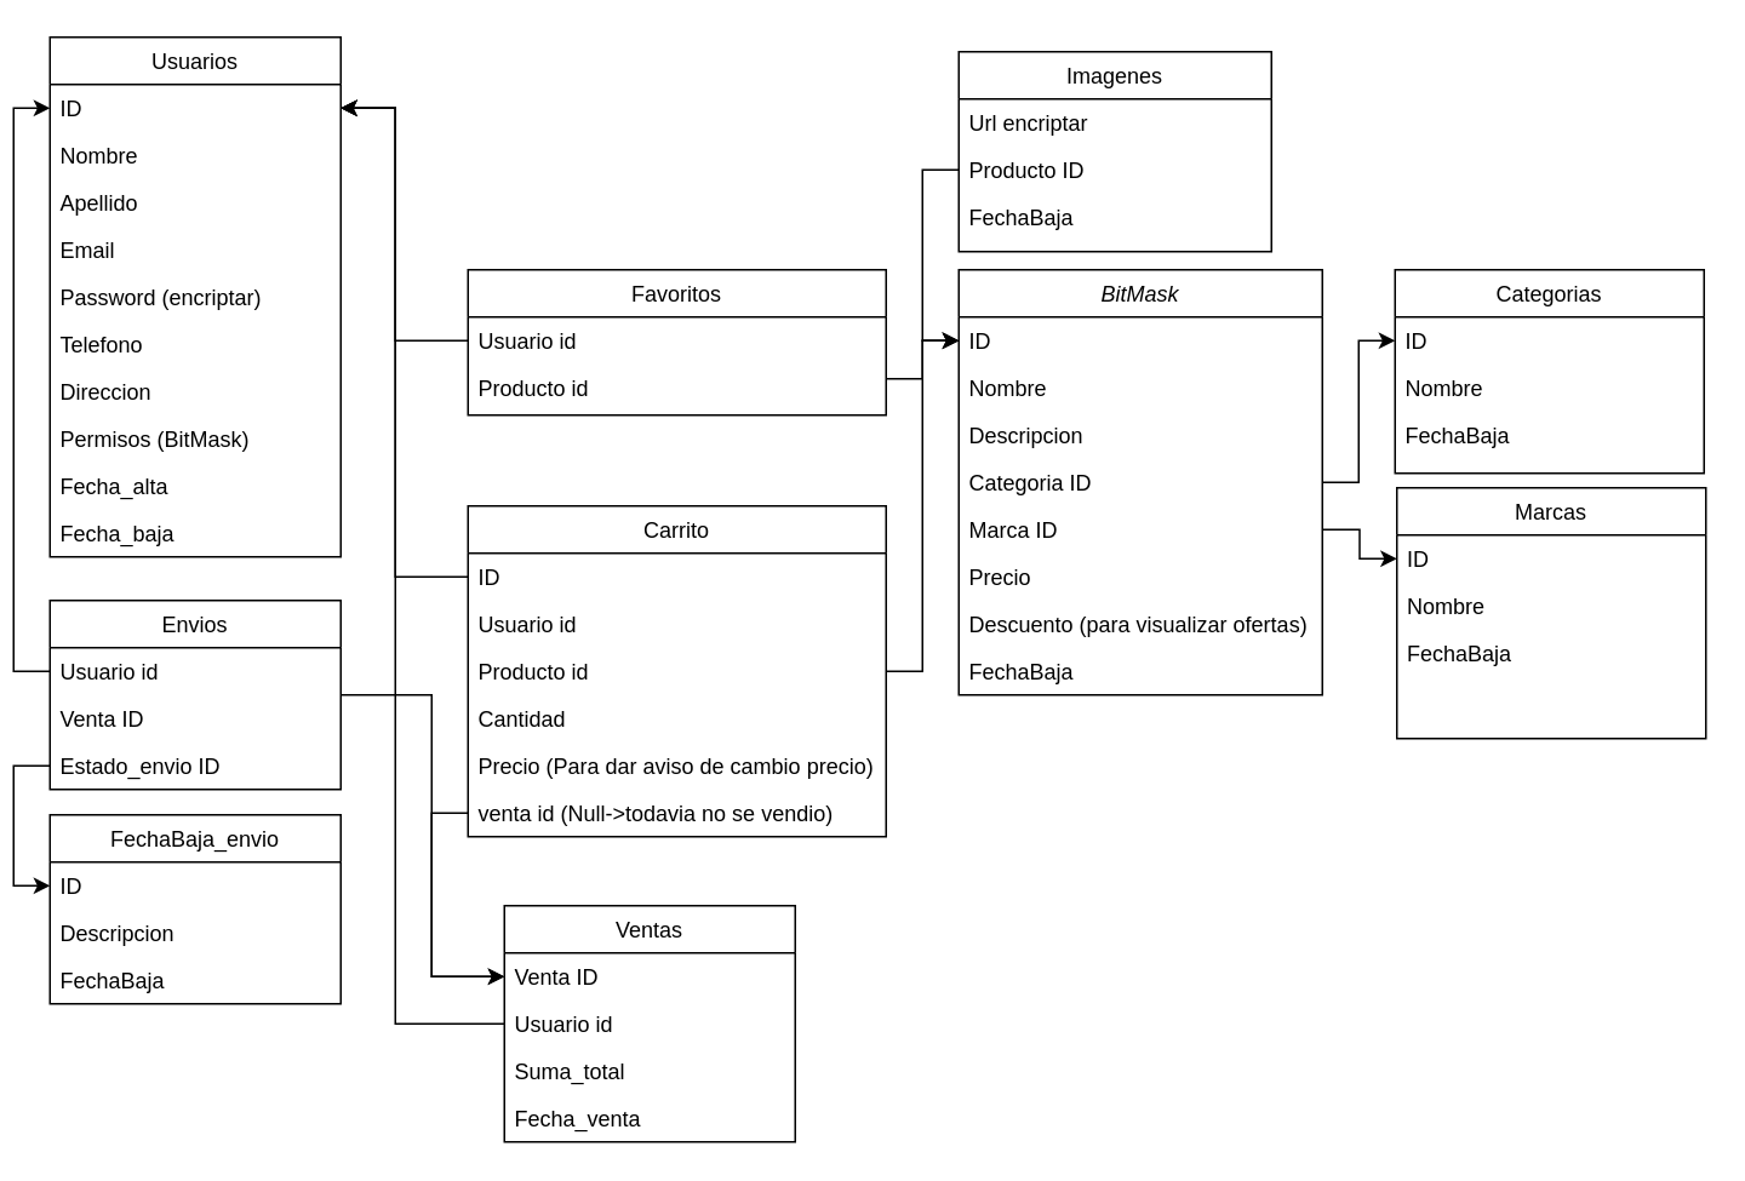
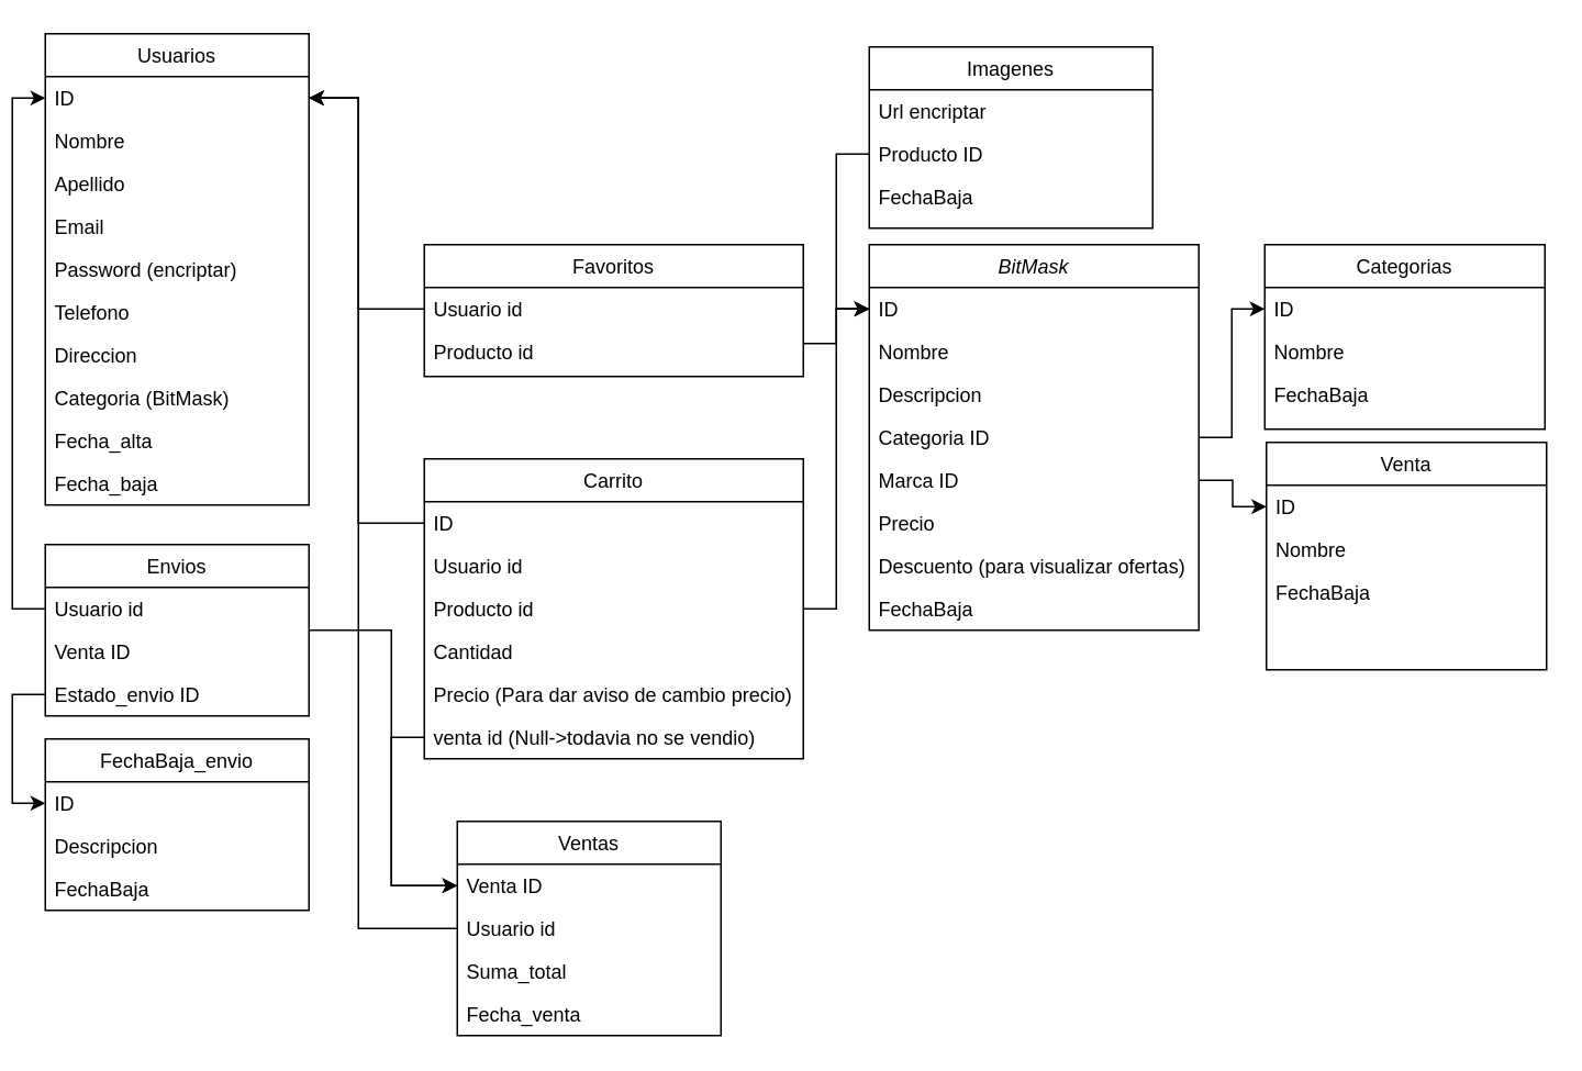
  <mxCell id="0" />
  <mxCell id="1" parent="0" />
  <mxCell id="2" value="BitMask" style="swimlane;fontStyle=2;align=center;verticalAlign=top;childLayout=stackLayout;horizontal=1;startSize=26;horizontalStack=0;resizeParent=1;resizeLast=0;collapsible=1;marginBottom=0;rounded=0;shadow=0;strokeWidth=1;" vertex="1" parent="1"><mxGeometry x="520" y="148" width="200" height="234" as="geometry"><mxRectangle x="230" y="140" width="160" height="26" as="alternateBounds" /></mxGeometry></mxCell>
  <mxCell id="3" value="ID" style="text;align=left;verticalAlign=top;spacingLeft=4;spacingRight=4;overflow=hidden;rotatable=0;points=[[0,0.5],[1,0.5]];portConstraint=eastwest;" vertex="1" parent="2"><mxGeometry y="26" width="200" height="26" as="geometry" /></mxCell>
  <mxCell id="4" value="Nombre" style="text;align=left;verticalAlign=top;spacingLeft=4;spacingRight=4;overflow=hidden;rotatable=0;points=[[0,0.5],[1,0.5]];portConstraint=eastwest;rounded=0;shadow=0;html=0;" vertex="1" parent="2"><mxGeometry y="52" width="200" height="26" as="geometry" /></mxCell>
  <mxCell id="5" value="Descripcion" style="text;align=left;verticalAlign=top;spacingLeft=4;spacingRight=4;overflow=hidden;rotatable=0;points=[[0,0.5],[1,0.5]];portConstraint=eastwest;rounded=0;shadow=0;html=0;" vertex="1" parent="2"><mxGeometry y="78" width="200" height="26" as="geometry" /></mxCell>
  <mxCell id="6" value="Categoria ID" style="text;align=left;verticalAlign=top;spacingLeft=4;spacingRight=4;overflow=hidden;rotatable=0;points=[[0,0.5],[1,0.5]];portConstraint=eastwest;" vertex="1" parent="2"><mxGeometry y="104" width="200" height="26" as="geometry" /></mxCell>
  <mxCell id="7" value="Marca ID" style="text;align=left;verticalAlign=top;spacingLeft=4;spacingRight=4;overflow=hidden;rotatable=0;points=[[0,0.5],[1,0.5]];portConstraint=eastwest;" vertex="1" parent="2"><mxGeometry y="130" width="200" height="26" as="geometry" /></mxCell>
  <mxCell id="8" value="Precio" style="text;align=left;verticalAlign=top;spacingLeft=4;spacingRight=4;overflow=hidden;rotatable=0;points=[[0,0.5],[1,0.5]];portConstraint=eastwest;" vertex="1" parent="2"><mxGeometry y="156" width="200" height="26" as="geometry" /></mxCell>
  <mxCell id="9" value="Descuento (para visualizar ofertas)" style="text;align=left;verticalAlign=top;spacingLeft=4;spacingRight=4;overflow=hidden;rotatable=0;points=[[0,0.5],[1,0.5]];portConstraint=eastwest;" vertex="1" parent="2"><mxGeometry y="182" width="200" height="26" as="geometry" /></mxCell>
  <mxCell id="10" value="FechaBaja" style="text;align=left;verticalAlign=top;spacingLeft=4;spacingRight=4;overflow=hidden;rotatable=0;points=[[0,0.5],[1,0.5]];portConstraint=eastwest;" vertex="1" parent="2"><mxGeometry y="208" width="200" height="26" as="geometry" /></mxCell>
- <mxCell id="11" value="Marcas" style="swimlane;fontStyle=0;align=center;verticalAlign=top;childLayout=stackLayout;horizontal=1;startSize=26;horizontalStack=0;resizeParent=1;resizeLast=0;collapsible=1;marginBottom=0;rounded=0;shadow=0;strokeWidth=1;" vertex="1" parent="1"><mxGeometry x="761" y="268" width="170" height="138" as="geometry"><mxRectangle x="130" y="380" width="160" height="26" as="alternateBounds" /></mxGeometry></mxCell>
+ <mxCell id="11" value="Venta" style="swimlane;fontStyle=0;align=center;verticalAlign=top;childLayout=stackLayout;horizontal=1;startSize=26;horizontalStack=0;resizeParent=1;resizeLast=0;collapsible=1;marginBottom=0;rounded=0;shadow=0;strokeWidth=1;" vertex="1" parent="1"><mxGeometry x="761" y="268" width="170" height="138" as="geometry"><mxRectangle x="130" y="380" width="160" height="26" as="alternateBounds" /></mxGeometry></mxCell>
  <mxCell id="12" value="ID" style="text;align=left;verticalAlign=top;spacingLeft=4;spacingRight=4;overflow=hidden;rotatable=0;points=[[0,0.5],[1,0.5]];portConstraint=eastwest;" vertex="1" parent="11"><mxGeometry y="26" width="170" height="26" as="geometry" /></mxCell>
  <mxCell id="13" value="Nombre" style="text;align=left;verticalAlign=top;spacingLeft=4;spacingRight=4;overflow=hidden;rotatable=0;points=[[0,0.5],[1,0.5]];portConstraint=eastwest;rounded=0;shadow=0;html=0;" vertex="1" parent="11"><mxGeometry y="52" width="170" height="26" as="geometry" /></mxCell>
  <mxCell id="14" value="FechaBaja" style="text;align=left;verticalAlign=top;spacingLeft=4;spacingRight=4;overflow=hidden;rotatable=0;points=[[0,0.5],[1,0.5]];portConstraint=eastwest;" vertex="1" parent="11"><mxGeometry y="78" width="170" height="26" as="geometry" /></mxCell>
  <mxCell id="15" value="Categorias" style="swimlane;fontStyle=0;align=center;verticalAlign=top;childLayout=stackLayout;horizontal=1;startSize=26;horizontalStack=0;resizeParent=1;resizeLast=0;collapsible=1;marginBottom=0;rounded=0;shadow=0;strokeWidth=1;" vertex="1" parent="1"><mxGeometry x="760" y="148" width="170" height="112" as="geometry"><mxRectangle x="340" y="380" width="170" height="26" as="alternateBounds" /></mxGeometry></mxCell>
  <mxCell id="16" value="ID" style="text;align=left;verticalAlign=top;spacingLeft=4;spacingRight=4;overflow=hidden;rotatable=0;points=[[0,0.5],[1,0.5]];portConstraint=eastwest;" vertex="1" parent="15"><mxGeometry y="26" width="170" height="26" as="geometry" /></mxCell>
  <mxCell id="17" value="Nombre" style="text;align=left;verticalAlign=top;spacingLeft=4;spacingRight=4;overflow=hidden;rotatable=0;points=[[0,0.5],[1,0.5]];portConstraint=eastwest;" vertex="1" parent="15"><mxGeometry y="52" width="170" height="26" as="geometry" /></mxCell>
  <mxCell id="18" value="FechaBaja" style="text;align=left;verticalAlign=top;spacingLeft=4;spacingRight=4;overflow=hidden;rotatable=0;points=[[0,0.5],[1,0.5]];portConstraint=eastwest;" vertex="1" parent="15"><mxGeometry y="78" width="170" height="26" as="geometry" /></mxCell>
  <mxCell id="19" value="Imagenes" style="swimlane;fontStyle=0;align=center;verticalAlign=top;childLayout=stackLayout;horizontal=1;startSize=26;horizontalStack=0;resizeParent=1;resizeLast=0;collapsible=1;marginBottom=0;rounded=0;shadow=0;strokeWidth=1;" vertex="1" parent="1"><mxGeometry x="520" y="28" width="172" height="110" as="geometry"><mxRectangle x="550" y="140" width="160" height="26" as="alternateBounds" /></mxGeometry></mxCell>
  <mxCell id="20" value="Url encriptar" style="text;align=left;verticalAlign=top;spacingLeft=4;spacingRight=4;overflow=hidden;rotatable=0;points=[[0,0.5],[1,0.5]];portConstraint=eastwest;" vertex="1" parent="19"><mxGeometry y="26" width="172" height="26" as="geometry" /></mxCell>
  <mxCell id="21" value="Producto ID" style="text;align=left;verticalAlign=top;spacingLeft=4;spacingRight=4;overflow=hidden;rotatable=0;points=[[0,0.5],[1,0.5]];portConstraint=eastwest;rounded=0;shadow=0;html=0;" vertex="1" parent="19"><mxGeometry y="52" width="172" height="26" as="geometry" /></mxCell>
  <mxCell id="22" value="FechaBaja" style="text;align=left;verticalAlign=top;spacingLeft=4;spacingRight=4;overflow=hidden;rotatable=0;points=[[0,0.5],[1,0.5]];portConstraint=eastwest;rounded=0;shadow=0;html=0;" vertex="1" parent="19"><mxGeometry y="78" width="172" height="26" as="geometry" /></mxCell>
  <mxCell id="23" value="Carrito" style="swimlane;fontStyle=0;align=center;verticalAlign=top;childLayout=stackLayout;horizontal=1;startSize=26;horizontalStack=0;resizeParent=1;resizeLast=0;collapsible=1;marginBottom=0;rounded=0;shadow=0;strokeWidth=1;" vertex="1" parent="1"><mxGeometry x="250" y="278" width="230" height="182" as="geometry"><mxRectangle x="550" y="140" width="160" height="26" as="alternateBounds" /></mxGeometry></mxCell>
  <mxCell id="24" value="ID" style="text;align=left;verticalAlign=top;spacingLeft=4;spacingRight=4;overflow=hidden;rotatable=0;points=[[0,0.5],[1,0.5]];portConstraint=eastwest;" vertex="1" parent="23"><mxGeometry y="26" width="230" height="26" as="geometry" /></mxCell>
  <mxCell id="25" value="Usuario id" style="text;align=left;verticalAlign=top;spacingLeft=4;spacingRight=4;overflow=hidden;rotatable=0;points=[[0,0.5],[1,0.5]];portConstraint=eastwest;" vertex="1" parent="23"><mxGeometry y="52" width="230" height="26" as="geometry" /></mxCell>
  <mxCell id="26" value="Producto id" style="text;align=left;verticalAlign=top;spacingLeft=4;spacingRight=4;overflow=hidden;rotatable=0;points=[[0,0.5],[1,0.5]];portConstraint=eastwest;rounded=0;shadow=0;html=0;" vertex="1" parent="23"><mxGeometry y="78" width="230" height="26" as="geometry" /></mxCell>
  <mxCell id="27" value="Cantidad" style="text;align=left;verticalAlign=top;spacingLeft=4;spacingRight=4;overflow=hidden;rotatable=0;points=[[0,0.5],[1,0.5]];portConstraint=eastwest;rounded=0;shadow=0;html=0;" vertex="1" parent="23"><mxGeometry y="104" width="230" height="26" as="geometry" /></mxCell>
  <mxCell id="28" value="Precio (Para dar aviso de cambio precio)" style="text;align=left;verticalAlign=top;spacingLeft=4;spacingRight=4;overflow=hidden;rotatable=0;points=[[0,0.5],[1,0.5]];portConstraint=eastwest;rounded=0;shadow=0;html=0;" vertex="1" parent="23"><mxGeometry y="130" width="230" height="26" as="geometry" /></mxCell>
  <mxCell id="29" value="venta id (Null-&gt;todavia no se vendio)" style="text;align=left;verticalAlign=top;spacingLeft=4;spacingRight=4;overflow=hidden;rotatable=0;points=[[0,0.5],[1,0.5]];portConstraint=eastwest;rounded=0;shadow=0;html=0;" vertex="1" parent="23"><mxGeometry y="156" width="230" height="26" as="geometry" /></mxCell>
  <mxCell id="30" style="edgeStyle=orthogonalEdgeStyle;rounded=0;orthogonalLoop=1;jettySize=auto;html=1;entryX=1;entryY=0.5;entryDx=0;entryDy=0;exitX=0;exitY=0.5;exitDx=0;exitDy=0;" edge="1" parent="1" source="33" target="37"><mxGeometry relative="1" as="geometry"><Array as="points"><mxPoint x="210" y="563" /><mxPoint x="210" y="59" /></Array></mxGeometry></mxCell>
  <mxCell id="31" value="Ventas" style="swimlane;fontStyle=0;align=center;verticalAlign=top;childLayout=stackLayout;horizontal=1;startSize=26;horizontalStack=0;resizeParent=1;resizeLast=0;collapsible=1;marginBottom=0;rounded=0;shadow=0;strokeWidth=1;" vertex="1" parent="1"><mxGeometry x="270" y="498" width="160" height="130" as="geometry"><mxRectangle x="550" y="140" width="160" height="26" as="alternateBounds" /></mxGeometry></mxCell>
  <mxCell id="32" value="Venta ID" style="text;align=left;verticalAlign=top;spacingLeft=4;spacingRight=4;overflow=hidden;rotatable=0;points=[[0,0.5],[1,0.5]];portConstraint=eastwest;" vertex="1" parent="31"><mxGeometry y="26" width="160" height="26" as="geometry" /></mxCell>
  <mxCell id="33" value="Usuario id" style="text;align=left;verticalAlign=top;spacingLeft=4;spacingRight=4;overflow=hidden;rotatable=0;points=[[0,0.5],[1,0.5]];portConstraint=eastwest;" vertex="1" parent="31"><mxGeometry y="52" width="160" height="26" as="geometry" /></mxCell>
  <mxCell id="34" value="Suma_total" style="text;align=left;verticalAlign=top;spacingLeft=4;spacingRight=4;overflow=hidden;rotatable=0;points=[[0,0.5],[1,0.5]];portConstraint=eastwest;rounded=0;shadow=0;html=0;" vertex="1" parent="31"><mxGeometry y="78" width="160" height="26" as="geometry" /></mxCell>
  <mxCell id="35" value="Fecha_venta" style="text;align=left;verticalAlign=top;spacingLeft=4;spacingRight=4;overflow=hidden;rotatable=0;points=[[0,0.5],[1,0.5]];portConstraint=eastwest;" vertex="1" parent="31"><mxGeometry y="104" width="160" height="26" as="geometry" /></mxCell>
  <mxCell id="36" value="Usuarios" style="swimlane;fontStyle=0;align=center;verticalAlign=top;childLayout=stackLayout;horizontal=1;startSize=26;horizontalStack=0;resizeParent=1;resizeLast=0;collapsible=1;marginBottom=0;rounded=0;shadow=0;strokeWidth=1;" vertex="1" parent="1"><mxGeometry x="20" y="20" width="160" height="286" as="geometry"><mxRectangle x="550" y="140" width="160" height="26" as="alternateBounds" /></mxGeometry></mxCell>
  <mxCell id="37" value="ID" style="text;align=left;verticalAlign=top;spacingLeft=4;spacingRight=4;overflow=hidden;rotatable=0;points=[[0,0.5],[1,0.5]];portConstraint=eastwest;" vertex="1" parent="36"><mxGeometry y="26" width="160" height="26" as="geometry" /></mxCell>
  <mxCell id="38" value="Nombre" style="text;align=left;verticalAlign=top;spacingLeft=4;spacingRight=4;overflow=hidden;rotatable=0;points=[[0,0.5],[1,0.5]];portConstraint=eastwest;rounded=0;shadow=0;html=0;" vertex="1" parent="36"><mxGeometry y="52" width="160" height="26" as="geometry" /></mxCell>
  <mxCell id="39" value="Apellido" style="text;align=left;verticalAlign=top;spacingLeft=4;spacingRight=4;overflow=hidden;rotatable=0;points=[[0,0.5],[1,0.5]];portConstraint=eastwest;" vertex="1" parent="36"><mxGeometry y="78" width="160" height="26" as="geometry" /></mxCell>
  <mxCell id="40" value="Email" style="text;align=left;verticalAlign=top;spacingLeft=4;spacingRight=4;overflow=hidden;rotatable=0;points=[[0,0.5],[1,0.5]];portConstraint=eastwest;" vertex="1" parent="36"><mxGeometry y="104" width="160" height="26" as="geometry" /></mxCell>
  <mxCell id="41" value="Password (encriptar)" style="text;align=left;verticalAlign=top;spacingLeft=4;spacingRight=4;overflow=hidden;rotatable=0;points=[[0,0.5],[1,0.5]];portConstraint=eastwest;" vertex="1" parent="36"><mxGeometry y="130" width="160" height="26" as="geometry" /></mxCell>
  <mxCell id="42" value="Telefono" style="text;align=left;verticalAlign=top;spacingLeft=4;spacingRight=4;overflow=hidden;rotatable=0;points=[[0,0.5],[1,0.5]];portConstraint=eastwest;" vertex="1" parent="36"><mxGeometry y="156" width="160" height="26" as="geometry" /></mxCell>
  <mxCell id="43" value="Direccion" style="text;align=left;verticalAlign=top;spacingLeft=4;spacingRight=4;overflow=hidden;rotatable=0;points=[[0,0.5],[1,0.5]];portConstraint=eastwest;" vertex="1" parent="36"><mxGeometry y="182" width="160" height="26" as="geometry" /></mxCell>
- <mxCell id="44" value="Permisos (BitMask)" style="text;align=left;verticalAlign=top;spacingLeft=4;spacingRight=4;overflow=hidden;rotatable=0;points=[[0,0.5],[1,0.5]];portConstraint=eastwest;rounded=0;shadow=0;html=0;" vertex="1" parent="36"><mxGeometry y="208" width="160" height="26" as="geometry" /></mxCell>
+ <mxCell id="44" value="Categoria (BitMask)" style="text;align=left;verticalAlign=top;spacingLeft=4;spacingRight=4;overflow=hidden;rotatable=0;points=[[0,0.5],[1,0.5]];portConstraint=eastwest;rounded=0;shadow=0;html=0;" vertex="1" parent="36"><mxGeometry y="208" width="160" height="26" as="geometry" /></mxCell>
  <mxCell id="45" value="Fecha_alta" style="text;align=left;verticalAlign=top;spacingLeft=4;spacingRight=4;overflow=hidden;rotatable=0;points=[[0,0.5],[1,0.5]];portConstraint=eastwest;rounded=0;shadow=0;html=0;" vertex="1" parent="36"><mxGeometry y="234" width="160" height="26" as="geometry" /></mxCell>
  <mxCell id="46" value="Fecha_baja" style="text;align=left;verticalAlign=top;spacingLeft=4;spacingRight=4;overflow=hidden;rotatable=0;points=[[0,0.5],[1,0.5]];portConstraint=eastwest;rounded=0;shadow=0;html=0;" vertex="1" parent="36"><mxGeometry y="260" width="160" height="26" as="geometry" /></mxCell>
  <mxCell id="47" style="edgeStyle=orthogonalEdgeStyle;rounded=0;orthogonalLoop=1;jettySize=auto;html=1;exitX=1;exitY=0.5;exitDx=0;exitDy=0;entryX=0;entryY=0.5;entryDx=0;entryDy=0;" edge="1" parent="1" source="48" target="32"><mxGeometry relative="1" as="geometry"><Array as="points"><mxPoint x="230" y="382" /><mxPoint x="230" y="537" /></Array></mxGeometry></mxCell>
  <mxCell id="48" value="Envios" style="swimlane;fontStyle=0;align=center;verticalAlign=top;childLayout=stackLayout;horizontal=1;startSize=26;horizontalStack=0;resizeParent=1;resizeLast=0;collapsible=1;marginBottom=0;rounded=0;shadow=0;strokeWidth=1;" vertex="1" parent="1"><mxGeometry x="20" y="330" width="160" height="104" as="geometry"><mxRectangle x="550" y="140" width="160" height="26" as="alternateBounds" /></mxGeometry></mxCell>
  <mxCell id="49" value="Usuario id" style="text;align=left;verticalAlign=top;spacingLeft=4;spacingRight=4;overflow=hidden;rotatable=0;points=[[0,0.5],[1,0.5]];portConstraint=eastwest;" vertex="1" parent="48"><mxGeometry y="26" width="160" height="26" as="geometry" /></mxCell>
  <mxCell id="50" value="Venta ID" style="text;align=left;verticalAlign=top;spacingLeft=4;spacingRight=4;overflow=hidden;rotatable=0;points=[[0,0.5],[1,0.5]];portConstraint=eastwest;rounded=0;shadow=0;html=0;" vertex="1" parent="48"><mxGeometry y="52" width="160" height="26" as="geometry" /></mxCell>
  <mxCell id="51" value="Estado_envio ID" style="text;align=left;verticalAlign=top;spacingLeft=4;spacingRight=4;overflow=hidden;rotatable=0;points=[[0,0.5],[1,0.5]];portConstraint=eastwest;rounded=0;shadow=0;html=0;" vertex="1" parent="48"><mxGeometry y="78" width="160" height="26" as="geometry" /></mxCell>
  <mxCell id="52" value="FechaBaja_envio" style="swimlane;fontStyle=0;align=center;verticalAlign=top;childLayout=stackLayout;horizontal=1;startSize=26;horizontalStack=0;resizeParent=1;resizeLast=0;collapsible=1;marginBottom=0;rounded=0;shadow=0;strokeWidth=1;" vertex="1" parent="1"><mxGeometry x="20" y="448" width="160" height="104" as="geometry"><mxRectangle x="550" y="140" width="160" height="26" as="alternateBounds" /></mxGeometry></mxCell>
  <mxCell id="53" value="ID" style="text;align=left;verticalAlign=top;spacingLeft=4;spacingRight=4;overflow=hidden;rotatable=0;points=[[0,0.5],[1,0.5]];portConstraint=eastwest;" vertex="1" parent="52"><mxGeometry y="26" width="160" height="26" as="geometry" /></mxCell>
  <mxCell id="54" value="Descripcion" style="text;align=left;verticalAlign=top;spacingLeft=4;spacingRight=4;overflow=hidden;rotatable=0;points=[[0,0.5],[1,0.5]];portConstraint=eastwest;rounded=0;shadow=0;html=0;" vertex="1" parent="52"><mxGeometry y="52" width="160" height="26" as="geometry" /></mxCell>
  <mxCell id="55" value="FechaBaja" style="text;align=left;verticalAlign=top;spacingLeft=4;spacingRight=4;overflow=hidden;rotatable=0;points=[[0,0.5],[1,0.5]];portConstraint=eastwest;rounded=0;shadow=0;html=0;" vertex="1" parent="52"><mxGeometry y="78" width="160" height="26" as="geometry" /></mxCell>
  <mxCell id="56" style="edgeStyle=orthogonalEdgeStyle;rounded=0;orthogonalLoop=1;jettySize=auto;html=1;exitX=1;exitY=0.75;exitDx=0;exitDy=0;entryX=0;entryY=0.5;entryDx=0;entryDy=0;" edge="1" parent="1" source="57" target="3"><mxGeometry relative="1" as="geometry" /></mxCell>
  <mxCell id="57" value="Favoritos" style="swimlane;fontStyle=0;align=center;verticalAlign=top;childLayout=stackLayout;horizontal=1;startSize=26;horizontalStack=0;resizeParent=1;resizeLast=0;collapsible=1;marginBottom=0;rounded=0;shadow=0;strokeWidth=1;" vertex="1" parent="1"><mxGeometry x="250" y="148" width="230" height="80" as="geometry"><mxRectangle x="550" y="140" width="160" height="26" as="alternateBounds" /></mxGeometry></mxCell>
  <mxCell id="58" value="Usuario id" style="text;align=left;verticalAlign=top;spacingLeft=4;spacingRight=4;overflow=hidden;rotatable=0;points=[[0,0.5],[1,0.5]];portConstraint=eastwest;" vertex="1" parent="57"><mxGeometry y="26" width="230" height="26" as="geometry" /></mxCell>
  <mxCell id="59" value="Producto id" style="text;align=left;verticalAlign=top;spacingLeft=4;spacingRight=4;overflow=hidden;rotatable=0;points=[[0,0.5],[1,0.5]];portConstraint=eastwest;rounded=0;shadow=0;html=0;" vertex="1" parent="57"><mxGeometry y="52" width="230" height="26" as="geometry" /></mxCell>
  <mxCell id="60" style="edgeStyle=orthogonalEdgeStyle;rounded=0;orthogonalLoop=1;jettySize=auto;html=1;entryX=1;entryY=0.5;entryDx=0;entryDy=0;" edge="1" parent="1" source="58" target="37"><mxGeometry relative="1" as="geometry"><Array as="points"><mxPoint x="210" y="187" /><mxPoint x="210" y="59" /></Array></mxGeometry></mxCell>
  <mxCell id="61" style="edgeStyle=orthogonalEdgeStyle;rounded=0;orthogonalLoop=1;jettySize=auto;html=1;entryX=1;entryY=0.5;entryDx=0;entryDy=0;" edge="1" parent="1" source="24" target="37"><mxGeometry relative="1" as="geometry"><Array as="points"><mxPoint x="210" y="317" /><mxPoint x="210" y="59" /></Array></mxGeometry></mxCell>
  <mxCell id="62" style="edgeStyle=orthogonalEdgeStyle;rounded=0;orthogonalLoop=1;jettySize=auto;html=1;entryX=0;entryY=0.5;entryDx=0;entryDy=0;" edge="1" parent="1" source="26" target="3"><mxGeometry relative="1" as="geometry" /></mxCell>
  <mxCell id="63" style="edgeStyle=orthogonalEdgeStyle;rounded=0;orthogonalLoop=1;jettySize=auto;html=1;entryX=0;entryY=0.5;entryDx=0;entryDy=0;" edge="1" parent="1" source="29" target="32"><mxGeometry relative="1" as="geometry" /></mxCell>
  <mxCell id="64" style="edgeStyle=orthogonalEdgeStyle;rounded=0;orthogonalLoop=1;jettySize=auto;html=1;entryX=0;entryY=0.5;entryDx=0;entryDy=0;exitX=1;exitY=0.5;exitDx=0;exitDy=0;" edge="1" parent="1" source="7" target="12"><mxGeometry relative="1" as="geometry" /></mxCell>
  <mxCell id="65" style="edgeStyle=orthogonalEdgeStyle;rounded=0;orthogonalLoop=1;jettySize=auto;html=1;entryX=0;entryY=0.5;entryDx=0;entryDy=0;" edge="1" parent="1" source="6" target="16"><mxGeometry relative="1" as="geometry"><mxPoint x="740" y="228" as="targetPoint" /></mxGeometry></mxCell>
  <mxCell id="66" style="edgeStyle=orthogonalEdgeStyle;rounded=0;orthogonalLoop=1;jettySize=auto;html=1;entryX=0;entryY=0.5;entryDx=0;entryDy=0;" edge="1" parent="1" source="21" target="3"><mxGeometry relative="1" as="geometry"><Array as="points"><mxPoint x="500" y="93" /><mxPoint x="500" y="187" /></Array></mxGeometry></mxCell>
  <mxCell id="67" style="edgeStyle=orthogonalEdgeStyle;rounded=0;orthogonalLoop=1;jettySize=auto;html=1;exitX=0;exitY=0.5;exitDx=0;exitDy=0;entryX=0;entryY=0.5;entryDx=0;entryDy=0;" edge="1" parent="1" source="49" target="37"><mxGeometry relative="1" as="geometry" /></mxCell>
  <mxCell id="68" style="edgeStyle=orthogonalEdgeStyle;rounded=0;orthogonalLoop=1;jettySize=auto;html=1;entryX=0;entryY=0.5;entryDx=0;entryDy=0;" edge="1" parent="1" source="51" target="53"><mxGeometry relative="1" as="geometry" /></mxCell>
